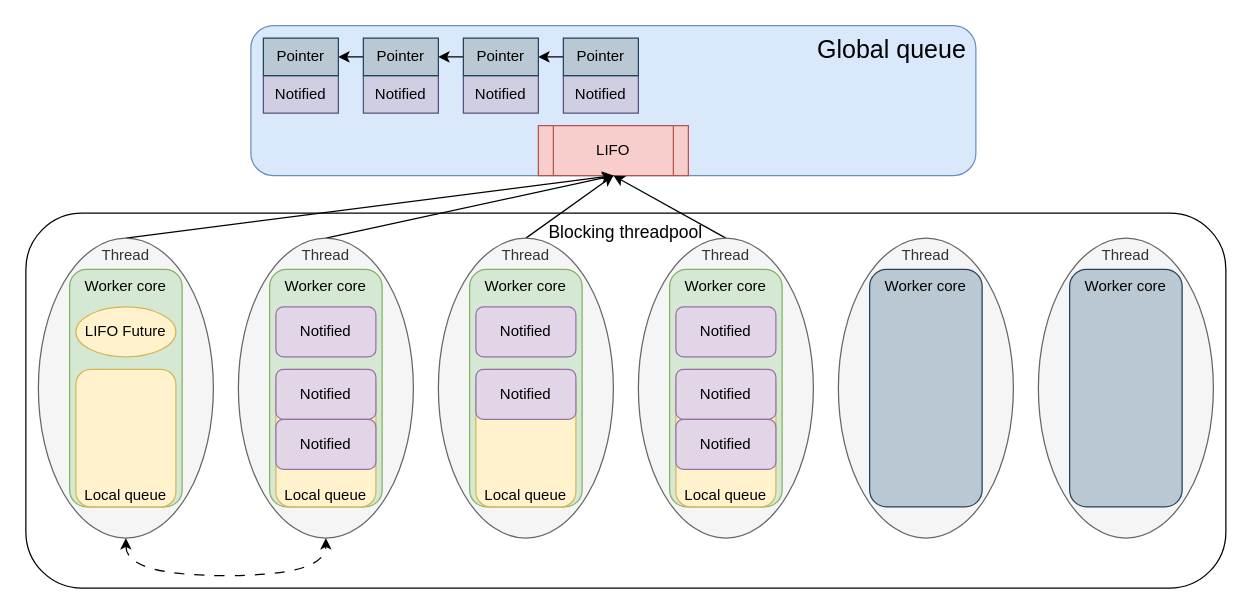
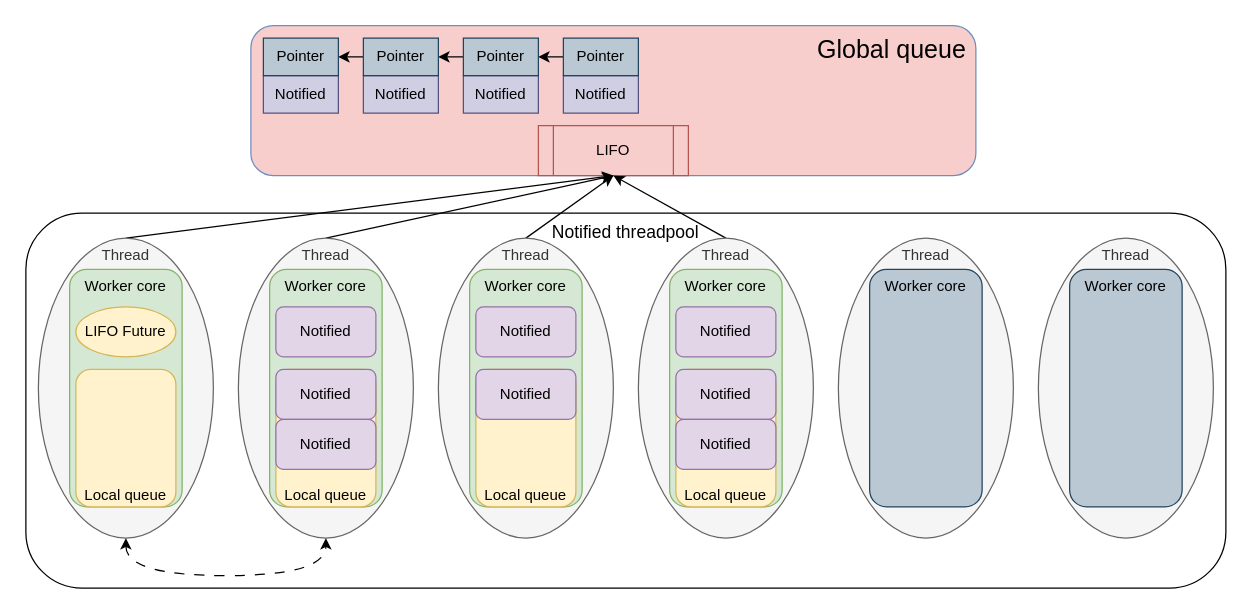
  <mxCell id="0" />
  <mxCell id="1" parent="0" />
- <mxCell id="2" value="Global queue&amp;nbsp;" style="rounded=1;whiteSpace=wrap;html=1;fillColor=#dae8fc;strokeColor=#6c8ebf;align=right;verticalAlign=top;fontSize=20;" parent="1" vertex="1"><mxGeometry x="200" y="20" width="580" height="120" as="geometry" /></mxCell>
+ <mxCell id="2" value="Global queue&amp;nbsp;" style="rounded=1;whiteSpace=wrap;html=1;fillColor=#f8cecc;strokeColor=#6c8ebf;align=right;verticalAlign=top;fontSize=20;" parent="1" vertex="1"><mxGeometry x="200" y="20" width="580" height="120" as="geometry" /></mxCell>
  <mxCell id="3" value="LIFO" style="shape=process;whiteSpace=wrap;html=1;backgroundOutline=1;fillColor=#f8cecc;strokeColor=#b85450;" parent="1" vertex="1"><mxGeometry x="430" y="100" width="120" height="40" as="geometry" /></mxCell>
  <mxCell id="4" value="Notified" style="rounded=0;whiteSpace=wrap;html=1;fillColor=#d0cee2;strokeColor=#56517e;" parent="1" vertex="1"><mxGeometry x="450" y="60" width="60" height="30" as="geometry" /></mxCell>
  <mxCell id="5" style="edgeStyle=orthogonalEdgeStyle;rounded=0;orthogonalLoop=1;jettySize=auto;html=1;exitX=0;exitY=0.5;exitDx=0;exitDy=0;entryX=1;entryY=0.5;entryDx=0;entryDy=0;" parent="1" source="6" target="9" edge="1"><mxGeometry relative="1" as="geometry" /></mxCell>
  <mxCell id="6" value="Pointer" style="rounded=0;whiteSpace=wrap;html=1;fillColor=#bac8d3;strokeColor=#23445d;" parent="1" vertex="1"><mxGeometry x="450" y="30" width="60" height="30" as="geometry" /></mxCell>
  <mxCell id="7" value="Notified" style="rounded=0;whiteSpace=wrap;html=1;fillColor=#d0cee2;strokeColor=#56517e;" parent="1" vertex="1"><mxGeometry x="370" y="60" width="60" height="30" as="geometry" /></mxCell>
  <mxCell id="8" style="edgeStyle=orthogonalEdgeStyle;rounded=0;orthogonalLoop=1;jettySize=auto;html=1;exitX=0;exitY=0.5;exitDx=0;exitDy=0;entryX=1;entryY=0.5;entryDx=0;entryDy=0;" parent="1" source="9" target="12" edge="1"><mxGeometry relative="1" as="geometry" /></mxCell>
  <mxCell id="9" value="Pointer" style="rounded=0;whiteSpace=wrap;html=1;fillColor=#bac8d3;strokeColor=#23445d;" parent="1" vertex="1"><mxGeometry x="370" y="30" width="60" height="30" as="geometry" /></mxCell>
  <mxCell id="10" value="Notified" style="rounded=0;whiteSpace=wrap;html=1;fillColor=#d0cee2;strokeColor=#56517e;" parent="1" vertex="1"><mxGeometry x="290" y="60" width="60" height="30" as="geometry" /></mxCell>
  <mxCell id="11" style="edgeStyle=orthogonalEdgeStyle;rounded=0;orthogonalLoop=1;jettySize=auto;html=1;exitX=0;exitY=0.5;exitDx=0;exitDy=0;entryX=1;entryY=0.5;entryDx=0;entryDy=0;" parent="1" source="12" target="14" edge="1"><mxGeometry relative="1" as="geometry" /></mxCell>
  <mxCell id="12" value="Pointer" style="rounded=0;whiteSpace=wrap;html=1;fillColor=#bac8d3;strokeColor=#23445d;" parent="1" vertex="1"><mxGeometry x="290" y="30" width="60" height="30" as="geometry" /></mxCell>
  <mxCell id="13" value="Notified" style="rounded=0;whiteSpace=wrap;html=1;fillColor=#d0cee2;strokeColor=#56517e;" parent="1" vertex="1"><mxGeometry x="210" y="60" width="60" height="30" as="geometry" /></mxCell>
  <mxCell id="14" value="Pointer" style="rounded=0;whiteSpace=wrap;html=1;fillColor=#bac8d3;strokeColor=#23445d;" parent="1" vertex="1"><mxGeometry x="210" y="30" width="60" height="30" as="geometry" /></mxCell>
  <mxCell id="15" value="" style="endArrow=classic;html=1;rounded=0;exitX=0.5;exitY=0;exitDx=0;exitDy=0;entryX=0.5;entryY=1;entryDx=0;entryDy=0;" parent="1" target="3" edge="1"><mxGeometry width="50" height="50" relative="1" as="geometry"><mxPoint x="100" y="190" as="sourcePoint" /><mxPoint x="540" y="190" as="targetPoint" /></mxGeometry></mxCell>
  <mxCell id="16" value="" style="endArrow=classic;html=1;rounded=0;exitX=0.5;exitY=0;exitDx=0;exitDy=0;entryX=0.5;entryY=1;entryDx=0;entryDy=0;" parent="1" target="3" edge="1"><mxGeometry width="50" height="50" relative="1" as="geometry"><mxPoint x="260" y="190" as="sourcePoint" /><mxPoint x="540" y="190" as="targetPoint" /></mxGeometry></mxCell>
  <mxCell id="17" value="" style="endArrow=classic;html=1;rounded=0;exitX=0.5;exitY=0;exitDx=0;exitDy=0;entryX=0.5;entryY=1;entryDx=0;entryDy=0;" parent="1" target="3" edge="1"><mxGeometry width="50" height="50" relative="1" as="geometry"><mxPoint x="580" y="190" as="sourcePoint" /><mxPoint x="360" y="190" as="targetPoint" /></mxGeometry></mxCell>
  <mxCell id="18" value="" style="endArrow=classic;html=1;rounded=0;exitX=0.5;exitY=0;exitDx=0;exitDy=0;entryX=0.5;entryY=1;entryDx=0;entryDy=0;" parent="1" edge="1"><mxGeometry width="50" height="50" relative="1" as="geometry"><mxPoint x="420" y="190" as="sourcePoint" /><mxPoint x="490" y="140" as="targetPoint" /></mxGeometry></mxCell>
- <mxCell id="19" value="Blocking threadpool" style="rounded=1;whiteSpace=wrap;html=1;fillColor=none;verticalAlign=top;strokeColor=#000000;fontSize=14;" parent="1" vertex="1"><mxGeometry x="20" y="170" width="960" height="300" as="geometry" /></mxCell>
+ <mxCell id="19" value="Notified threadpool" style="rounded=1;whiteSpace=wrap;html=1;fillColor=none;verticalAlign=top;strokeColor=#000000;fontSize=14;" parent="1" vertex="1"><mxGeometry x="20" y="170" width="960" height="300" as="geometry" /></mxCell>
  <mxCell id="20" value="Thread" style="ellipse;whiteSpace=wrap;html=1;align=center;verticalAlign=top;fillColor=#f5f5f5;fontColor=#333333;strokeColor=#666666;" parent="1" vertex="1"><mxGeometry x="30" y="190" width="140" height="240" as="geometry" /></mxCell>
  <mxCell id="21" value="Worker core" style="rounded=1;whiteSpace=wrap;html=1;verticalAlign=top;fillColor=#d5e8d4;strokeColor=#82b366;" parent="1" vertex="1"><mxGeometry x="55" y="215" width="90" height="190" as="geometry" /></mxCell>
  <mxCell id="22" value="Local queue" style="rounded=1;whiteSpace=wrap;html=1;verticalAlign=bottom;fillColor=#fff2cc;strokeColor=#d6b656;" parent="1" vertex="1"><mxGeometry x="60" y="295" width="80" height="110" as="geometry" /></mxCell>
  <mxCell id="23" value="LIFO Future" style="ellipse;whiteSpace=wrap;html=1;fillColor=#fff2cc;strokeColor=#d6b656;" parent="1" vertex="1"><mxGeometry x="60" y="245" width="80" height="40" as="geometry" /></mxCell>
  <mxCell id="24" value="Thread" style="ellipse;whiteSpace=wrap;html=1;align=center;verticalAlign=top;fillColor=#f5f5f5;fontColor=#333333;strokeColor=#666666;" parent="1" vertex="1"><mxGeometry x="670" y="190" width="140" height="240" as="geometry" /></mxCell>
  <mxCell id="25" value="Thread" style="ellipse;whiteSpace=wrap;html=1;align=center;verticalAlign=top;fillColor=#f5f5f5;fontColor=#333333;strokeColor=#666666;" parent="1" vertex="1"><mxGeometry x="830" y="190" width="140" height="240" as="geometry" /></mxCell>
  <mxCell id="26" value="Worker core" style="rounded=1;whiteSpace=wrap;html=1;verticalAlign=top;fillColor=#bac8d3;strokeColor=#23445d;" parent="1" vertex="1"><mxGeometry x="695" y="215" width="90" height="190" as="geometry" /></mxCell>
  <mxCell id="27" value="Worker core" style="rounded=1;whiteSpace=wrap;html=1;verticalAlign=top;fillColor=#bac8d3;strokeColor=#23445d;" parent="1" vertex="1"><mxGeometry x="855" y="215" width="90" height="190" as="geometry" /></mxCell>
  <mxCell id="28" value="Thread" style="ellipse;whiteSpace=wrap;html=1;align=center;verticalAlign=top;fillColor=#f5f5f5;fontColor=#333333;strokeColor=#666666;" parent="1" vertex="1"><mxGeometry x="190" y="190" width="140" height="240" as="geometry" /></mxCell>
  <mxCell id="29" value="Worker core" style="rounded=1;whiteSpace=wrap;html=1;verticalAlign=top;fillColor=#d5e8d4;strokeColor=#82b366;" parent="1" vertex="1"><mxGeometry x="215" y="215" width="90" height="190" as="geometry" /></mxCell>
  <mxCell id="30" value="Local queue" style="rounded=1;whiteSpace=wrap;html=1;verticalAlign=bottom;fillColor=#fff2cc;strokeColor=#d6b656;" parent="1" vertex="1"><mxGeometry x="220" y="295" width="80" height="110" as="geometry" /></mxCell>
  <mxCell id="31" value="Notified" style="rounded=1;whiteSpace=wrap;html=1;fillColor=#e1d5e7;strokeColor=#9673a6;" parent="1" vertex="1"><mxGeometry x="220" y="245" width="80" height="40" as="geometry" /></mxCell>
  <mxCell id="32" value="Notified" style="rounded=1;whiteSpace=wrap;html=1;fillColor=#e1d5e7;strokeColor=#9673a6;" parent="1" vertex="1"><mxGeometry x="220" y="295" width="80" height="40" as="geometry" /></mxCell>
  <mxCell id="33" value="Notified" style="rounded=1;whiteSpace=wrap;html=1;fillColor=#e1d5e7;strokeColor=#9673a6;" parent="1" vertex="1"><mxGeometry x="220" y="335" width="80" height="40" as="geometry" /></mxCell>
  <mxCell id="34" value="Thread" style="ellipse;whiteSpace=wrap;html=1;align=center;verticalAlign=top;fillColor=#f5f5f5;fontColor=#333333;strokeColor=#666666;" parent="1" vertex="1"><mxGeometry x="350" y="190" width="140" height="240" as="geometry" /></mxCell>
  <mxCell id="35" value="Worker core" style="rounded=1;whiteSpace=wrap;html=1;verticalAlign=top;fillColor=#d5e8d4;strokeColor=#82b366;" parent="1" vertex="1"><mxGeometry x="375" y="215" width="90" height="190" as="geometry" /></mxCell>
  <mxCell id="36" value="Local queue" style="rounded=1;whiteSpace=wrap;html=1;verticalAlign=bottom;fillColor=#fff2cc;strokeColor=#d6b656;" parent="1" vertex="1"><mxGeometry x="380" y="295" width="80" height="110" as="geometry" /></mxCell>
  <mxCell id="37" value="Notified" style="rounded=1;whiteSpace=wrap;html=1;fillColor=#e1d5e7;strokeColor=#9673a6;" parent="1" vertex="1"><mxGeometry x="380" y="245" width="80" height="40" as="geometry" /></mxCell>
  <mxCell id="38" value="Notified" style="rounded=1;whiteSpace=wrap;html=1;fillColor=#e1d5e7;strokeColor=#9673a6;" parent="1" vertex="1"><mxGeometry x="380" y="295" width="80" height="40" as="geometry" /></mxCell>
  <mxCell id="39" value="Thread" style="ellipse;whiteSpace=wrap;html=1;align=center;verticalAlign=top;fillColor=#f5f5f5;fontColor=#333333;strokeColor=#666666;" parent="1" vertex="1"><mxGeometry x="510" y="190" width="140" height="240" as="geometry" /></mxCell>
  <mxCell id="40" value="Worker core" style="rounded=1;whiteSpace=wrap;html=1;verticalAlign=top;fillColor=#d5e8d4;strokeColor=#82b366;" parent="1" vertex="1"><mxGeometry x="535" y="215" width="90" height="190" as="geometry" /></mxCell>
  <mxCell id="41" value="Local queue" style="rounded=1;whiteSpace=wrap;html=1;verticalAlign=bottom;fillColor=#fff2cc;strokeColor=#d6b656;" parent="1" vertex="1"><mxGeometry x="540" y="295" width="80" height="110" as="geometry" /></mxCell>
  <mxCell id="42" value="Notified" style="rounded=1;whiteSpace=wrap;html=1;fillColor=#e1d5e7;strokeColor=#9673a6;" parent="1" vertex="1"><mxGeometry x="540" y="245" width="80" height="40" as="geometry" /></mxCell>
  <mxCell id="43" value="Notified" style="rounded=1;whiteSpace=wrap;html=1;fillColor=#e1d5e7;strokeColor=#9673a6;" parent="1" vertex="1"><mxGeometry x="540" y="295" width="80" height="40" as="geometry" /></mxCell>
  <mxCell id="44" value="Notified" style="rounded=1;whiteSpace=wrap;html=1;fillColor=#e1d5e7;strokeColor=#9673a6;" parent="1" vertex="1"><mxGeometry x="540" y="335" width="80" height="40" as="geometry" /></mxCell>
  <mxCell id="45" value="" style="endArrow=classic;startArrow=classic;html=1;rounded=0;exitX=0.5;exitY=1;exitDx=0;exitDy=0;entryX=0.5;entryY=1;entryDx=0;entryDy=0;dashed=1;dashPattern=8 8;edgeStyle=orthogonalEdgeStyle;curved=1;" parent="1" source="20" target="28" edge="1"><mxGeometry width="50" height="50" relative="1" as="geometry"><mxPoint x="200" as="sourcePoint" y="570" /><mxPoint x="250" y="520" as="targetPoint" /><Array as="points"><mxPoint x="100" y="460" /><mxPoint x="260" y="460" /></Array></mxGeometry></mxCell>
